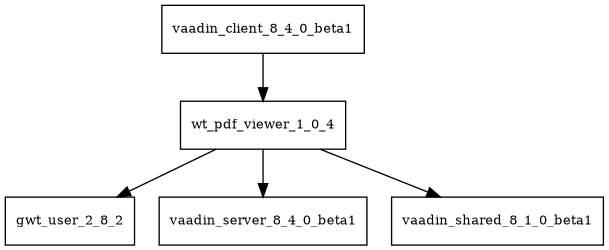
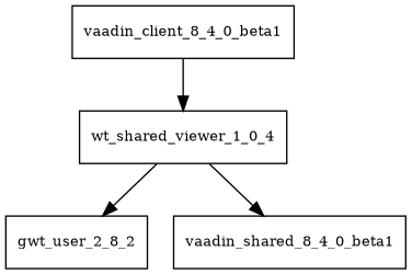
  digraph {
    node [fontsize=10.0 shape=box]
-   wt_pdf_viewer_1_0_4
+   wt_pdf_viewer_1_0_4 [label=wt_shared_viewer_1_0_4]
    gwt_user_2_8_2
-   vaadin_server_8_4_0_beta1
-   vaadin_shared_8_4_0_beta1 [label=vaadin_shared_8_1_0_beta1]
+   vaadin_shared_8_4_0_beta1
    vaadin_client_8_4_0_beta1
    wt_pdf_viewer_1_0_4 -> gwt_user_2_8_2
-   wt_pdf_viewer_1_0_4 -> vaadin_server_8_4_0_beta1
    wt_pdf_viewer_1_0_4 -> vaadin_shared_8_4_0_beta1
    vaadin_client_8_4_0_beta1 -> wt_pdf_viewer_1_0_4
  }
